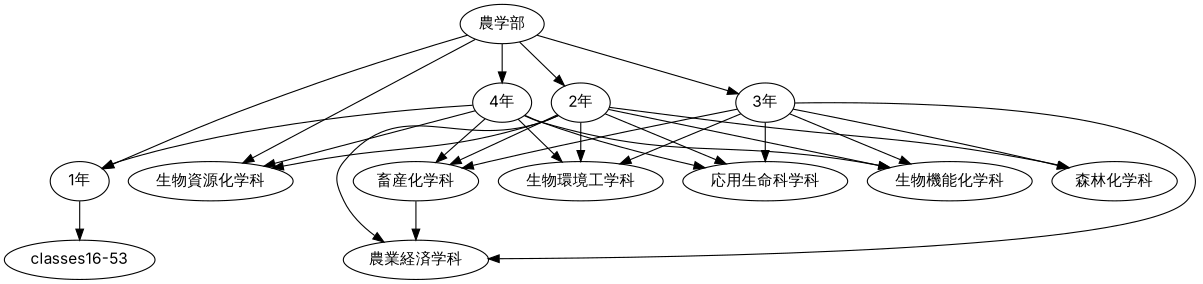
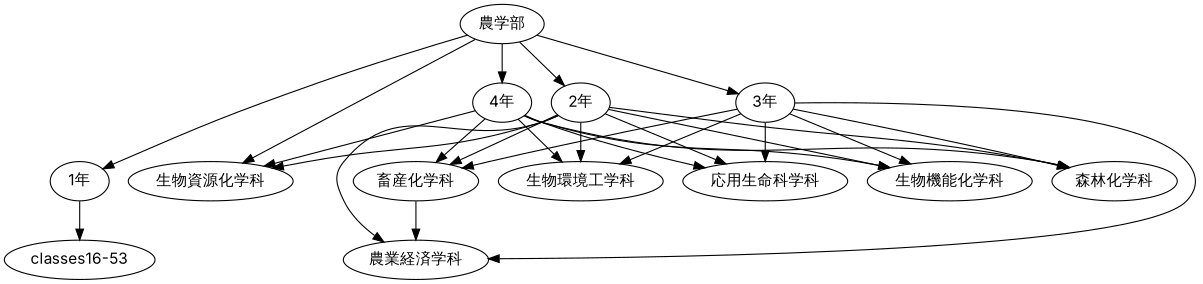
  digraph {
    fontname=Inter
    node [fontname=Inter]
    edge [fontname=Inter]
    "農学部"
    "1年"
    "2年"
    "3年"
    "4年"
    "生物資源化学科"
    "classes16-53"
    "応用生命科学科"
    "生物機能化学科"
    "森林化学科"
    "畜産化学科"
    "生物環境工学科"
    "農業経済学科"
    "農学部" -> "1年"
    "農学部" -> "2年"
    "農学部" -> "3年"
    "農学部" -> "4年"
    "農学部" -> "生物資源化学科"
    "1年" -> "classes16-53"
    "2年" -> "生物資源化学科"
    "2年" -> "応用生命科学科"
    "2年" -> "生物機能化学科"
    "2年" -> "森林化学科"
    "2年" -> "畜産化学科"
    "2年" -> "生物環境工学科"
    "2年" -> "農業経済学科"
    "3年" -> "応用生命科学科"
    "3年" -> "生物機能化学科"
    "3年" -> "森林化学科"
    "3年" -> "畜産化学科"
    "3年" -> "生物環境工学科"
    "3年" -> "農業経済学科"
    "4年" -> "生物資源化学科"
    "4年" -> "応用生命科学科"
    "4年" -> "生物機能化学科"
-   "4年" -> "1年"
+   "4年" -> "森林化学科"
    "4年" -> "畜産化学科"
    "4年" -> "生物環境工学科"
    "畜産化学科" -> "農業経済学科"
  }
